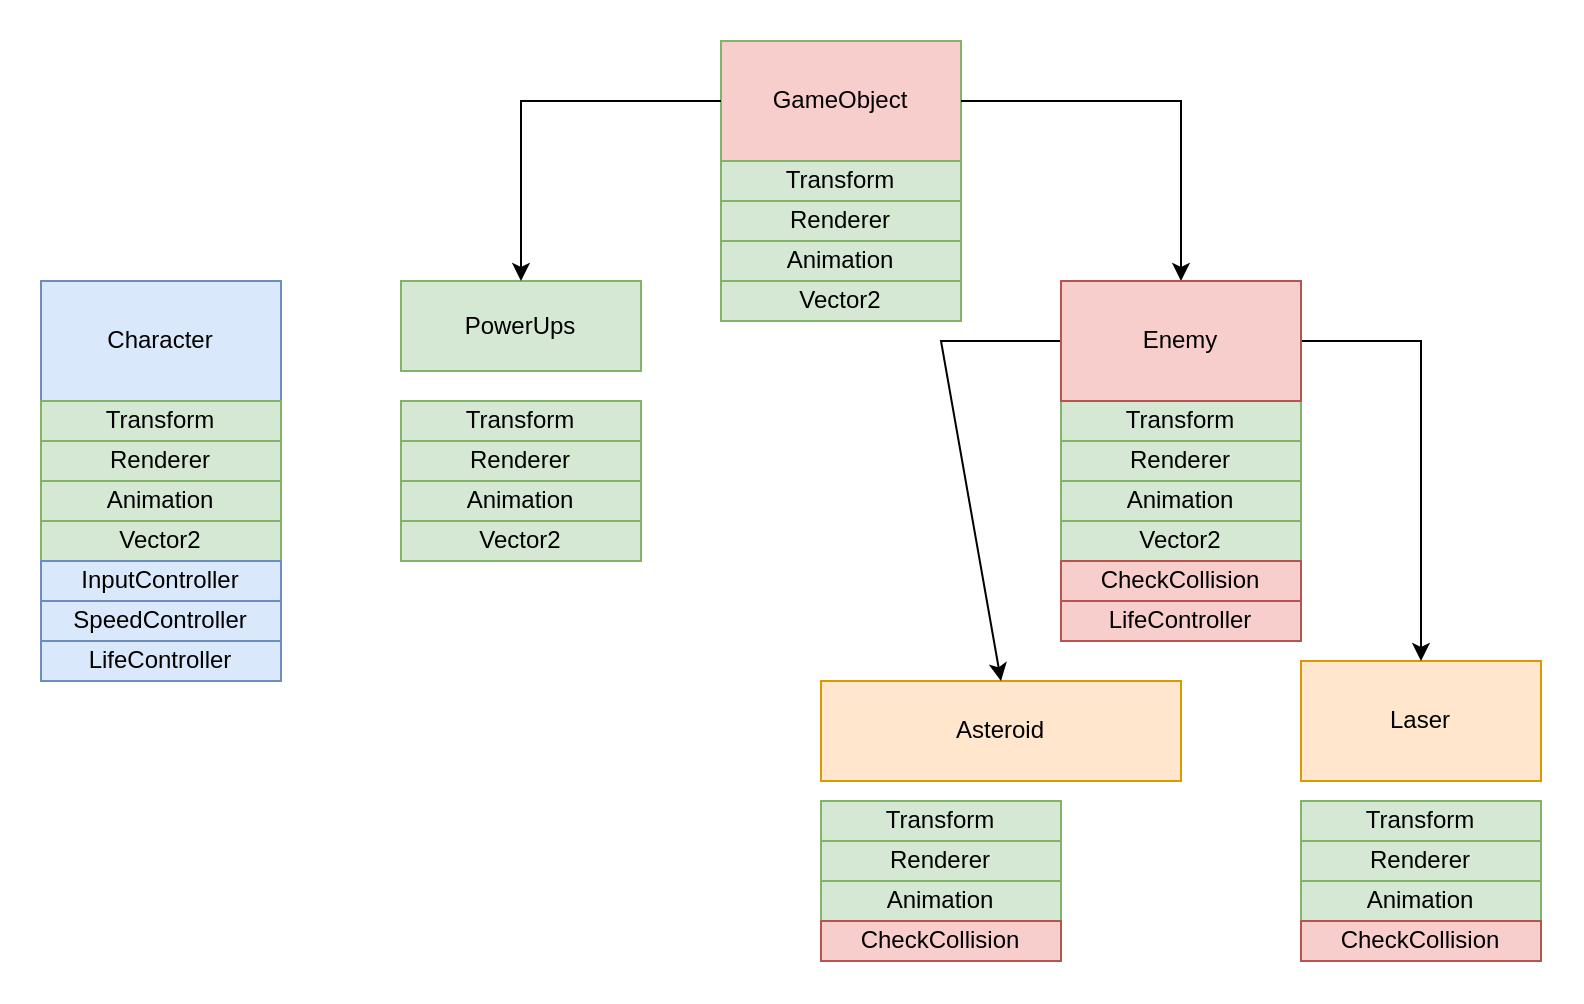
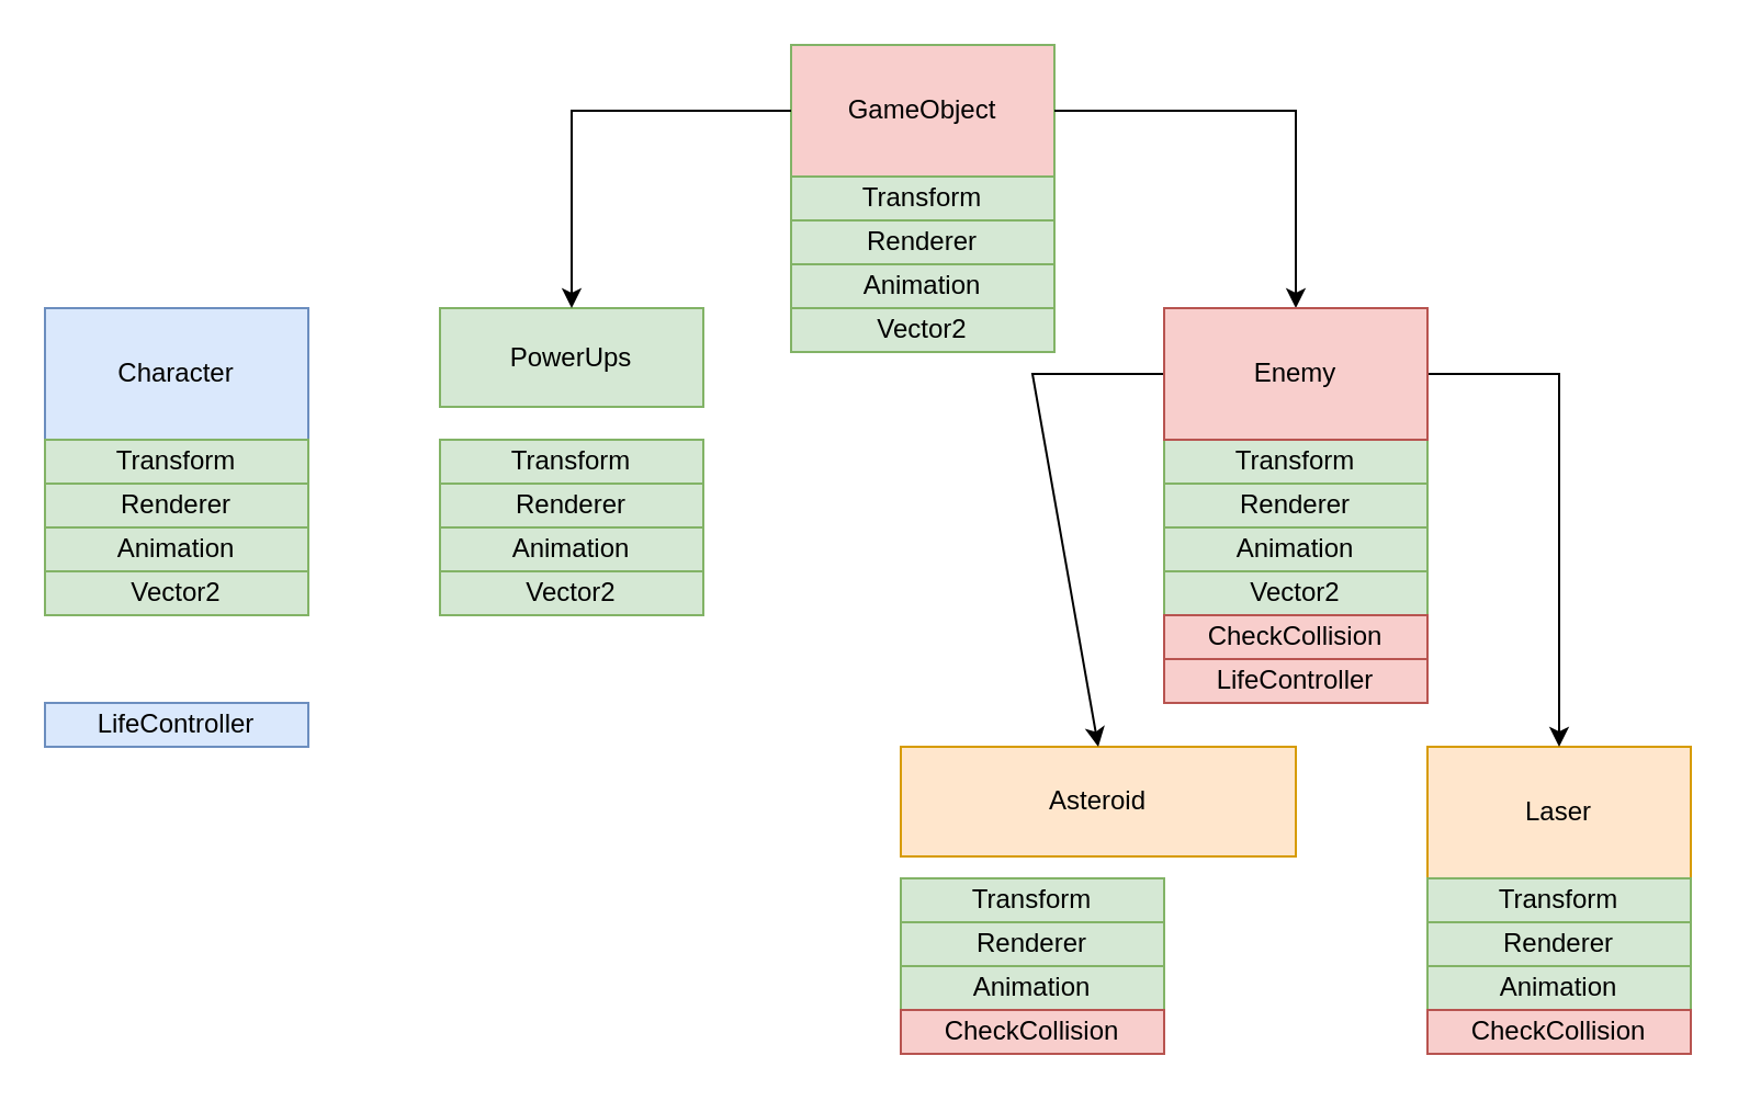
  <mxCell id="0" />
  <mxCell id="1" parent="0" />
  <mxCell id="2" value="GameObject" style="rounded=0;whiteSpace=wrap;html=1;fillColor=#f8cecc;strokeColor=#82b366;" vertex="1" parent="1"><mxGeometry x="360" y="20" width="120" height="60" as="geometry" /></mxCell>
  <mxCell id="3" value="Character" style="rounded=0;whiteSpace=wrap;html=1;fillColor=#dae8fc;strokeColor=#6c8ebf;" vertex="1" parent="1"><mxGeometry x="20" y="140" width="120" height="60" as="geometry" /></mxCell>
  <mxCell id="4" value="Enemy" style="rounded=0;whiteSpace=wrap;html=1;fillColor=#d5e8d4;strokeColor=#82b366;" vertex="1" parent="1"><mxGeometry x="530" y="140" width="120" height="60" as="geometry" /></mxCell>
  <mxCell id="5" value="" style="endArrow=classic;html=1;rounded=0;entryX=0.5;entryY=0;entryDx=0;entryDy=0;" edge="1" parent="1" target="4"><mxGeometry width="50" height="50" relative="1" as="geometry"><mxPoint x="480" y="50" as="sourcePoint" /><mxPoint x="530" y="0" as="targetPoint" /><Array as="points"><mxPoint x="590" y="50" /></Array></mxGeometry></mxCell>
- <mxCell id="6" value="Laser" style="rounded=0;whiteSpace=wrap;html=1;fillColor=#ffe6cc;strokeColor=#d79b00;" vertex="1" parent="1"><mxGeometry x="650" y="330" width="120" height="60" as="geometry" /></mxCell>
+ <mxCell id="6" value="Laser" style="rounded=0;whiteSpace=wrap;html=1;fillColor=#ffe6cc;strokeColor=#d79b00;" vertex="1" parent="1"><mxGeometry x="650" y="340" width="120" height="60" as="geometry" /></mxCell>
  <mxCell id="7" value="Transform" style="rounded=0;whiteSpace=wrap;html=1;fillColor=#d5e8d4;strokeColor=#82b366;" vertex="1" parent="1"><mxGeometry x="360" y="80" width="120" height="20" as="geometry" /></mxCell>
  <mxCell id="8" value="Transform" style="rounded=0;whiteSpace=wrap;html=1;fillColor=#d5e8d4;strokeColor=#82b366;" vertex="1" parent="1"><mxGeometry x="20" y="200" width="120" height="20" as="geometry" /></mxCell>
  <mxCell id="9" value="Transform" style="rounded=0;whiteSpace=wrap;html=1;fillColor=#d5e8d4;strokeColor=#82b366;" vertex="1" parent="1"><mxGeometry x="530" y="200" width="120" height="20" as="geometry" /></mxCell>
  <mxCell id="10" value="Transform" style="rounded=0;whiteSpace=wrap;html=1;fillColor=#d5e8d4;strokeColor=#82b366;" vertex="1" parent="1"><mxGeometry x="650" y="400" width="120" height="20" as="geometry" /></mxCell>
  <mxCell id="11" value="Renderer" style="rounded=0;whiteSpace=wrap;html=1;fillColor=#d5e8d4;strokeColor=#82b366;" vertex="1" parent="1"><mxGeometry x="360" y="100" width="120" height="20" as="geometry" /></mxCell>
  <mxCell id="12" value="Renderer" style="rounded=0;whiteSpace=wrap;html=1;fillColor=#d5e8d4;strokeColor=#82b366;" vertex="1" parent="1"><mxGeometry x="20" y="220" width="120" height="20" as="geometry" /></mxCell>
  <mxCell id="13" value="Renderer" style="rounded=0;whiteSpace=wrap;html=1;fillColor=#d5e8d4;strokeColor=#82b366;" vertex="1" parent="1"><mxGeometry x="530" y="220" width="120" height="20" as="geometry" /></mxCell>
  <mxCell id="14" value="Renderer" style="rounded=0;whiteSpace=wrap;html=1;fillColor=#d5e8d4;strokeColor=#82b366;" vertex="1" parent="1"><mxGeometry x="650" y="420" width="120" height="20" as="geometry" /></mxCell>
  <mxCell id="15" value="Animation" style="rounded=0;whiteSpace=wrap;html=1;fillColor=#d5e8d4;strokeColor=#82b366;" vertex="1" parent="1"><mxGeometry x="20" y="240" width="120" height="20" as="geometry" /></mxCell>
  <mxCell id="16" value="Animation" style="rounded=0;whiteSpace=wrap;html=1;fillColor=#d5e8d4;strokeColor=#82b366;" vertex="1" parent="1"><mxGeometry x="530" y="240" width="120" height="20" as="geometry" /></mxCell>
  <mxCell id="17" value="Animation" style="rounded=0;whiteSpace=wrap;html=1;fillColor=#d5e8d4;strokeColor=#82b366;" vertex="1" parent="1"><mxGeometry x="650" y="440" width="120" height="20" as="geometry" /></mxCell>
  <mxCell id="18" value="Animation" style="rounded=0;whiteSpace=wrap;html=1;fillColor=#d5e8d4;strokeColor=#82b366;" vertex="1" parent="1"><mxGeometry x="360" y="120" width="120" height="20" as="geometry" /></mxCell>
  <mxCell id="19" value="Vector2" style="rounded=0;whiteSpace=wrap;html=1;fillColor=#d5e8d4;strokeColor=#82b366;" vertex="1" parent="1"><mxGeometry x="20" y="260" width="120" height="20" as="geometry" /></mxCell>
  <mxCell id="20" value="Vector2" style="rounded=0;whiteSpace=wrap;html=1;fillColor=#d5e8d4;strokeColor=#82b366;" vertex="1" parent="1"><mxGeometry x="530" y="260" width="120" height="20" as="geometry" /></mxCell>
  <mxCell id="21" value="LifeController" style="rounded=0;whiteSpace=wrap;html=1;fillColor=#dae8fc;strokeColor=#6c8ebf;" vertex="1" parent="1"><mxGeometry x="20" y="320" width="120" height="20" as="geometry" /></mxCell>
- <mxCell id="22" value="SpeedController" style="rounded=0;whiteSpace=wrap;html=1;fillColor=#dae8fc;strokeColor=#6c8ebf;" vertex="1" parent="1"><mxGeometry x="20" y="300" width="120" height="20" as="geometry" /></mxCell>
- <mxCell id="23" value="InputController" style="rounded=0;whiteSpace=wrap;html=1;fillColor=#dae8fc;strokeColor=#6c8ebf;" vertex="1" parent="1"><mxGeometry x="20" y="280" width="120" height="20" as="geometry" /></mxCell>
  <mxCell id="24" value="CheckCollision" style="rounded=0;whiteSpace=wrap;html=1;" vertex="1" parent="1"><mxGeometry x="530" y="280" width="120" height="20" as="geometry" /></mxCell>
  <mxCell id="25" value="CheckCollision" style="rounded=0;whiteSpace=wrap;html=1;fillColor=#f8cecc;strokeColor=#b85450;" vertex="1" parent="1"><mxGeometry x="650" y="460" width="120" height="20" as="geometry" /></mxCell>
  <mxCell id="26" value="LifeController" style="rounded=0;whiteSpace=wrap;html=1;fillColor=#f8cecc;strokeColor=#b85450;" vertex="1" parent="1"><mxGeometry x="530" y="300" width="120" height="20" as="geometry" /></mxCell>
  <mxCell id="27" value="Asteroid" style="rounded=0;whiteSpace=wrap;html=1;fillColor=#ffe6cc;strokeColor=#d79b00;" vertex="1" parent="1"><mxGeometry x="410" y="340" width="180" height="50" as="geometry" /></mxCell>
  <mxCell id="28" value="Transform" style="rounded=0;whiteSpace=wrap;html=1;fillColor=#d5e8d4;strokeColor=#82b366;" vertex="1" parent="1"><mxGeometry x="410" y="400" width="120" height="20" as="geometry" /></mxCell>
  <mxCell id="29" value="Renderer" style="rounded=0;whiteSpace=wrap;html=1;fillColor=#d5e8d4;strokeColor=#82b366;" vertex="1" parent="1"><mxGeometry x="410" y="420" width="120" height="20" as="geometry" /></mxCell>
  <mxCell id="30" value="Animation" style="rounded=0;whiteSpace=wrap;html=1;fillColor=#d5e8d4;strokeColor=#82b366;" vertex="1" parent="1"><mxGeometry x="410" y="440" width="120" height="20" as="geometry" /></mxCell>
  <mxCell id="31" value="CheckCollision" style="rounded=0;whiteSpace=wrap;html=1;fillColor=#f8cecc;strokeColor=#b85450;" vertex="1" parent="1"><mxGeometry x="410" y="460" width="120" height="20" as="geometry" /></mxCell>
  <mxCell id="32" value="" style="endArrow=classic;html=1;rounded=0;entryX=0.5;entryY=0;entryDx=0;entryDy=0;" edge="1" parent="1" target="6"><mxGeometry width="50" height="50" relative="1" as="geometry"><mxPoint x="650" y="170" as="sourcePoint" /><mxPoint x="700" y="120" as="targetPoint" /><Array as="points"><mxPoint x="710" y="170" /></Array></mxGeometry></mxCell>
  <mxCell id="33" value="" style="endArrow=classic;html=1;rounded=0;entryX=0.5;entryY=0;entryDx=0;entryDy=0;" edge="1" parent="1" target="27"><mxGeometry width="50" height="50" relative="1" as="geometry"><mxPoint x="530" y="170" as="sourcePoint" /><mxPoint x="580" y="120" as="targetPoint" /><Array as="points"><mxPoint x="470" y="170" /></Array></mxGeometry></mxCell>
  <mxCell id="34" value="PowerUps" style="rounded=0;whiteSpace=wrap;html=1;fillColor=#d5e8d4;strokeColor=#82b366;" vertex="1" parent="1"><mxGeometry x="200" y="140" width="120" height="45" as="geometry" /></mxCell>
  <mxCell id="35" value="" style="endArrow=classic;html=1;rounded=0;exitX=0;exitY=0.5;exitDx=0;exitDy=0;entryX=0.5;entryY=0;entryDx=0;entryDy=0;" edge="1" parent="1" source="2" target="34"><mxGeometry width="50" height="50" relative="1" as="geometry"><mxPoint x="450" y="320" as="sourcePoint" /><mxPoint x="500" y="270" as="targetPoint" /><Array as="points"><mxPoint x="260" y="50" /></Array></mxGeometry></mxCell>
  <mxCell id="36" value="Transform" style="rounded=0;whiteSpace=wrap;html=1;fillColor=#d5e8d4;strokeColor=#82b366;" vertex="1" parent="1"><mxGeometry x="200" y="200" width="120" height="20" as="geometry" /></mxCell>
  <mxCell id="37" value="Renderer" style="rounded=0;whiteSpace=wrap;html=1;fillColor=#d5e8d4;strokeColor=#82b366;" vertex="1" parent="1"><mxGeometry x="200" y="220" width="120" height="20" as="geometry" /></mxCell>
  <mxCell id="38" value="Animation" style="rounded=0;whiteSpace=wrap;html=1;fillColor=#d5e8d4;strokeColor=#82b366;" vertex="1" parent="1"><mxGeometry x="200" y="240" width="120" height="20" as="geometry" /></mxCell>
  <mxCell id="39" value="Vector2" style="rounded=0;whiteSpace=wrap;html=1;fillColor=#d5e8d4;strokeColor=#82b366;" vertex="1" parent="1"><mxGeometry x="200" y="260" width="120" height="20" as="geometry" /></mxCell>
  <mxCell id="40" value="Vector2" style="rounded=0;whiteSpace=wrap;html=1;fillColor=#d5e8d4;strokeColor=#82b366;" vertex="1" parent="1"><mxGeometry x="360" y="140" width="120" height="20" as="geometry" /></mxCell>
  <mxCell id="41" value="Enemy" style="rounded=0;whiteSpace=wrap;html=1;fillColor=#f8cecc;strokeColor=#b85450;" vertex="1" parent="1"><mxGeometry x="530" y="140" width="120" height="60" as="geometry" /></mxCell>
  <mxCell id="42" value="CheckCollision" style="rounded=0;whiteSpace=wrap;html=1;fillColor=#f8cecc;strokeColor=#b85450;" vertex="1" parent="1"><mxGeometry x="530" y="280" width="120" height="20" as="geometry" /></mxCell>
